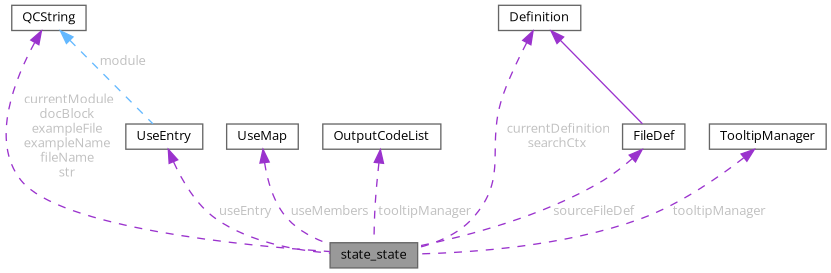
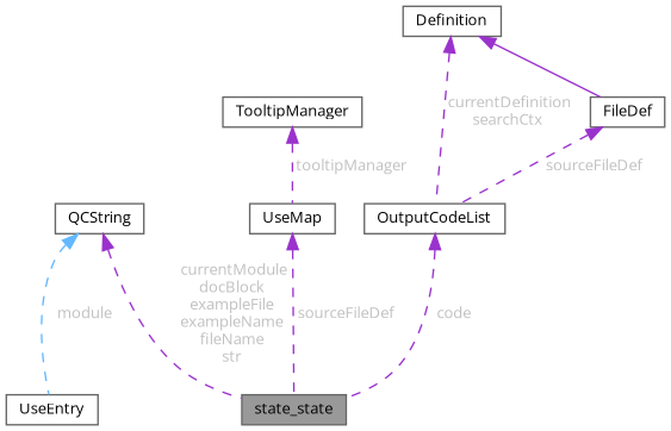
  digraph {
    fontname="Open Sans"
    node [color=gray40 fillcolor=white fontname="Open Sans" fontsize=10 shape=box style=filled]
    edge [color=darkorchid3 dir=back fontcolor=grey fontname="Open Sans" fontsize=10 labelfontname=Helvetica labelfontsize=10 style=dashed]
    n1 [fillcolor=grey60 fontcolor=black height=0.2 label=state_state width=0.4]
    n2 [height=0.2 label=QCString width=0.4]
    n3 [height=0.2 label=UseEntry width=0.4]
    n4 [height=0.2 label=UseMap width=0.4]
    n5 [height=0.2 label=OutputCodeList width=0.4]
    n6 [height=0.2 label=Definition width=0.4]
    n7 [height=0.2 label=FileDef width=0.4]
    n8 [height=0.2 label=TooltipManager width=0.4]
    n2 -> n1 [label=" currentModule\ndocBlock\nexampleFile\nexampleName\nfileName\nstr"]
    n2 -> n3 [color=steelblue1 label=" module"]
-   n3 -> n1 [label=" useEntry"]
-   n4 -> n1 [label=" useMembers"]
-   n5 -> n1 [label=" tooltipManager"]
-   n6 -> n1 [label=" currentDefinition\nsearchCtx"]
+   n4 -> n1 [label=" sourceFileDef"]
+   n5 -> n1 [label=" code"]
+   n6 -> n5 [label=" currentDefinition\nsearchCtx"]
    n6 -> n7 [style=solid fontcolor=""]
-   n7 -> n1 [label=" sourceFileDef"]
-   n8 -> n1 [label=" tooltipManager"]
+   n7 -> n5 [label=" sourceFileDef"]
+   n8 -> n4 [label=" tooltipManager"]
  }
